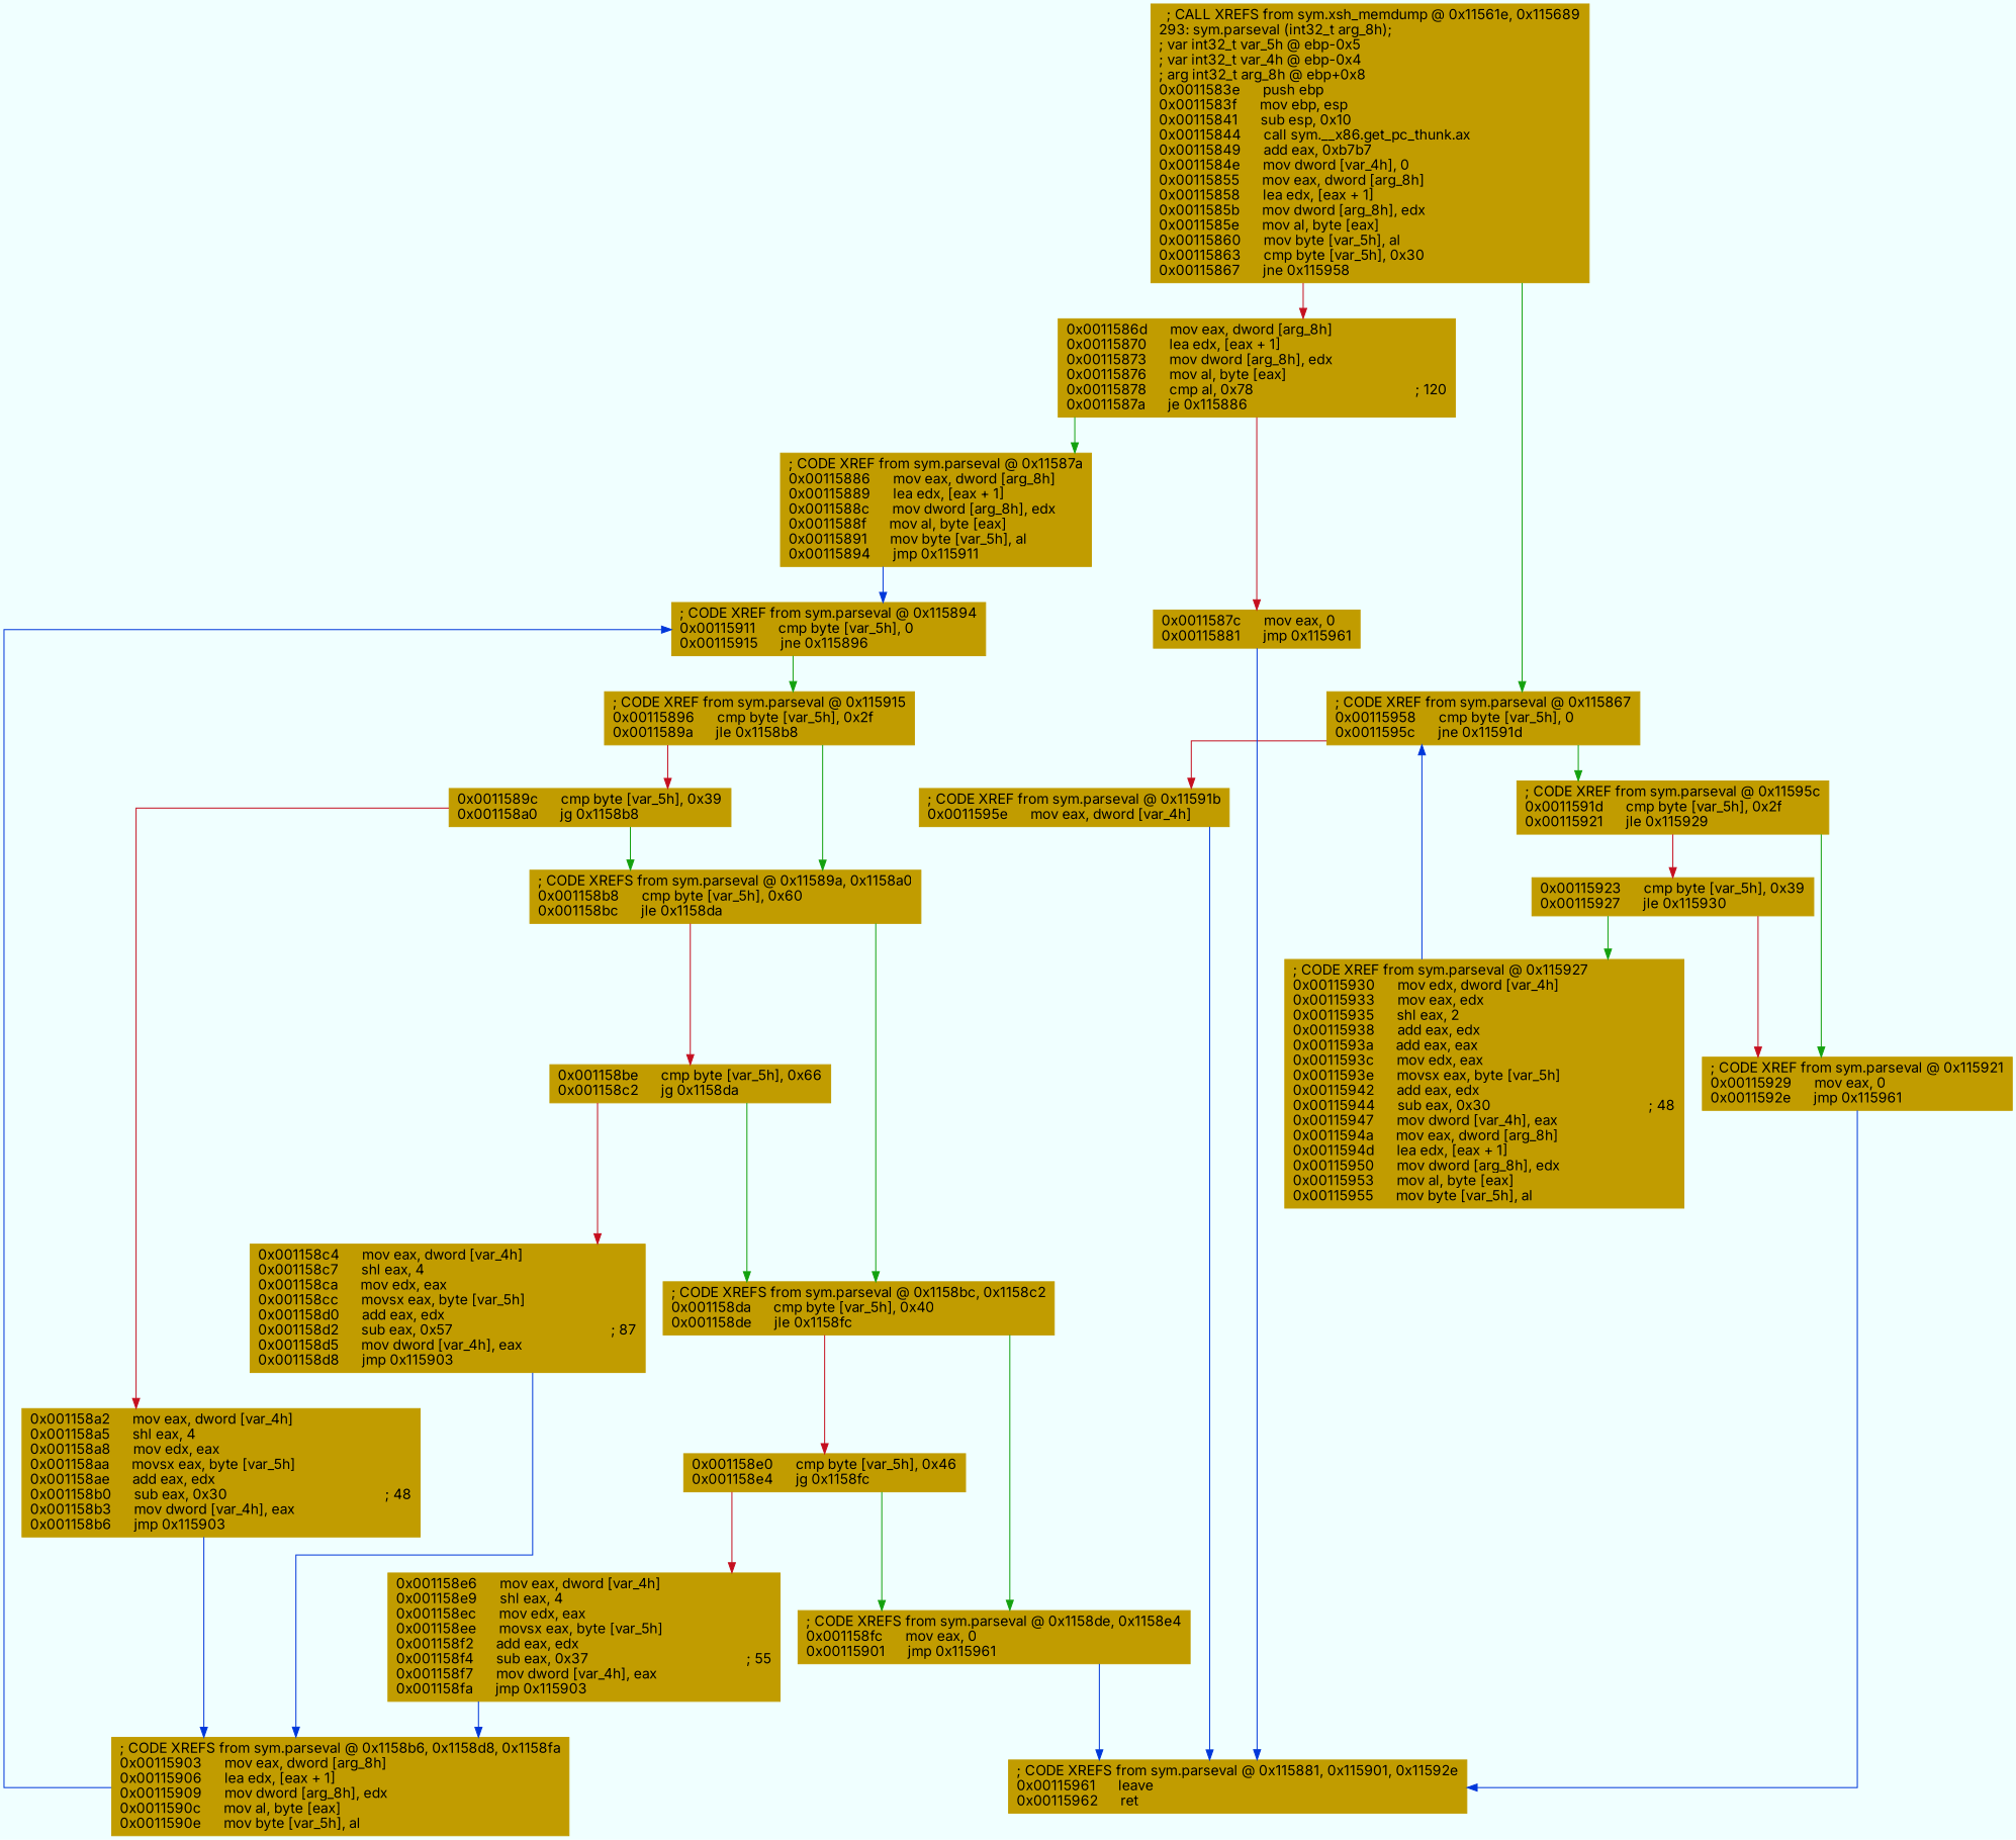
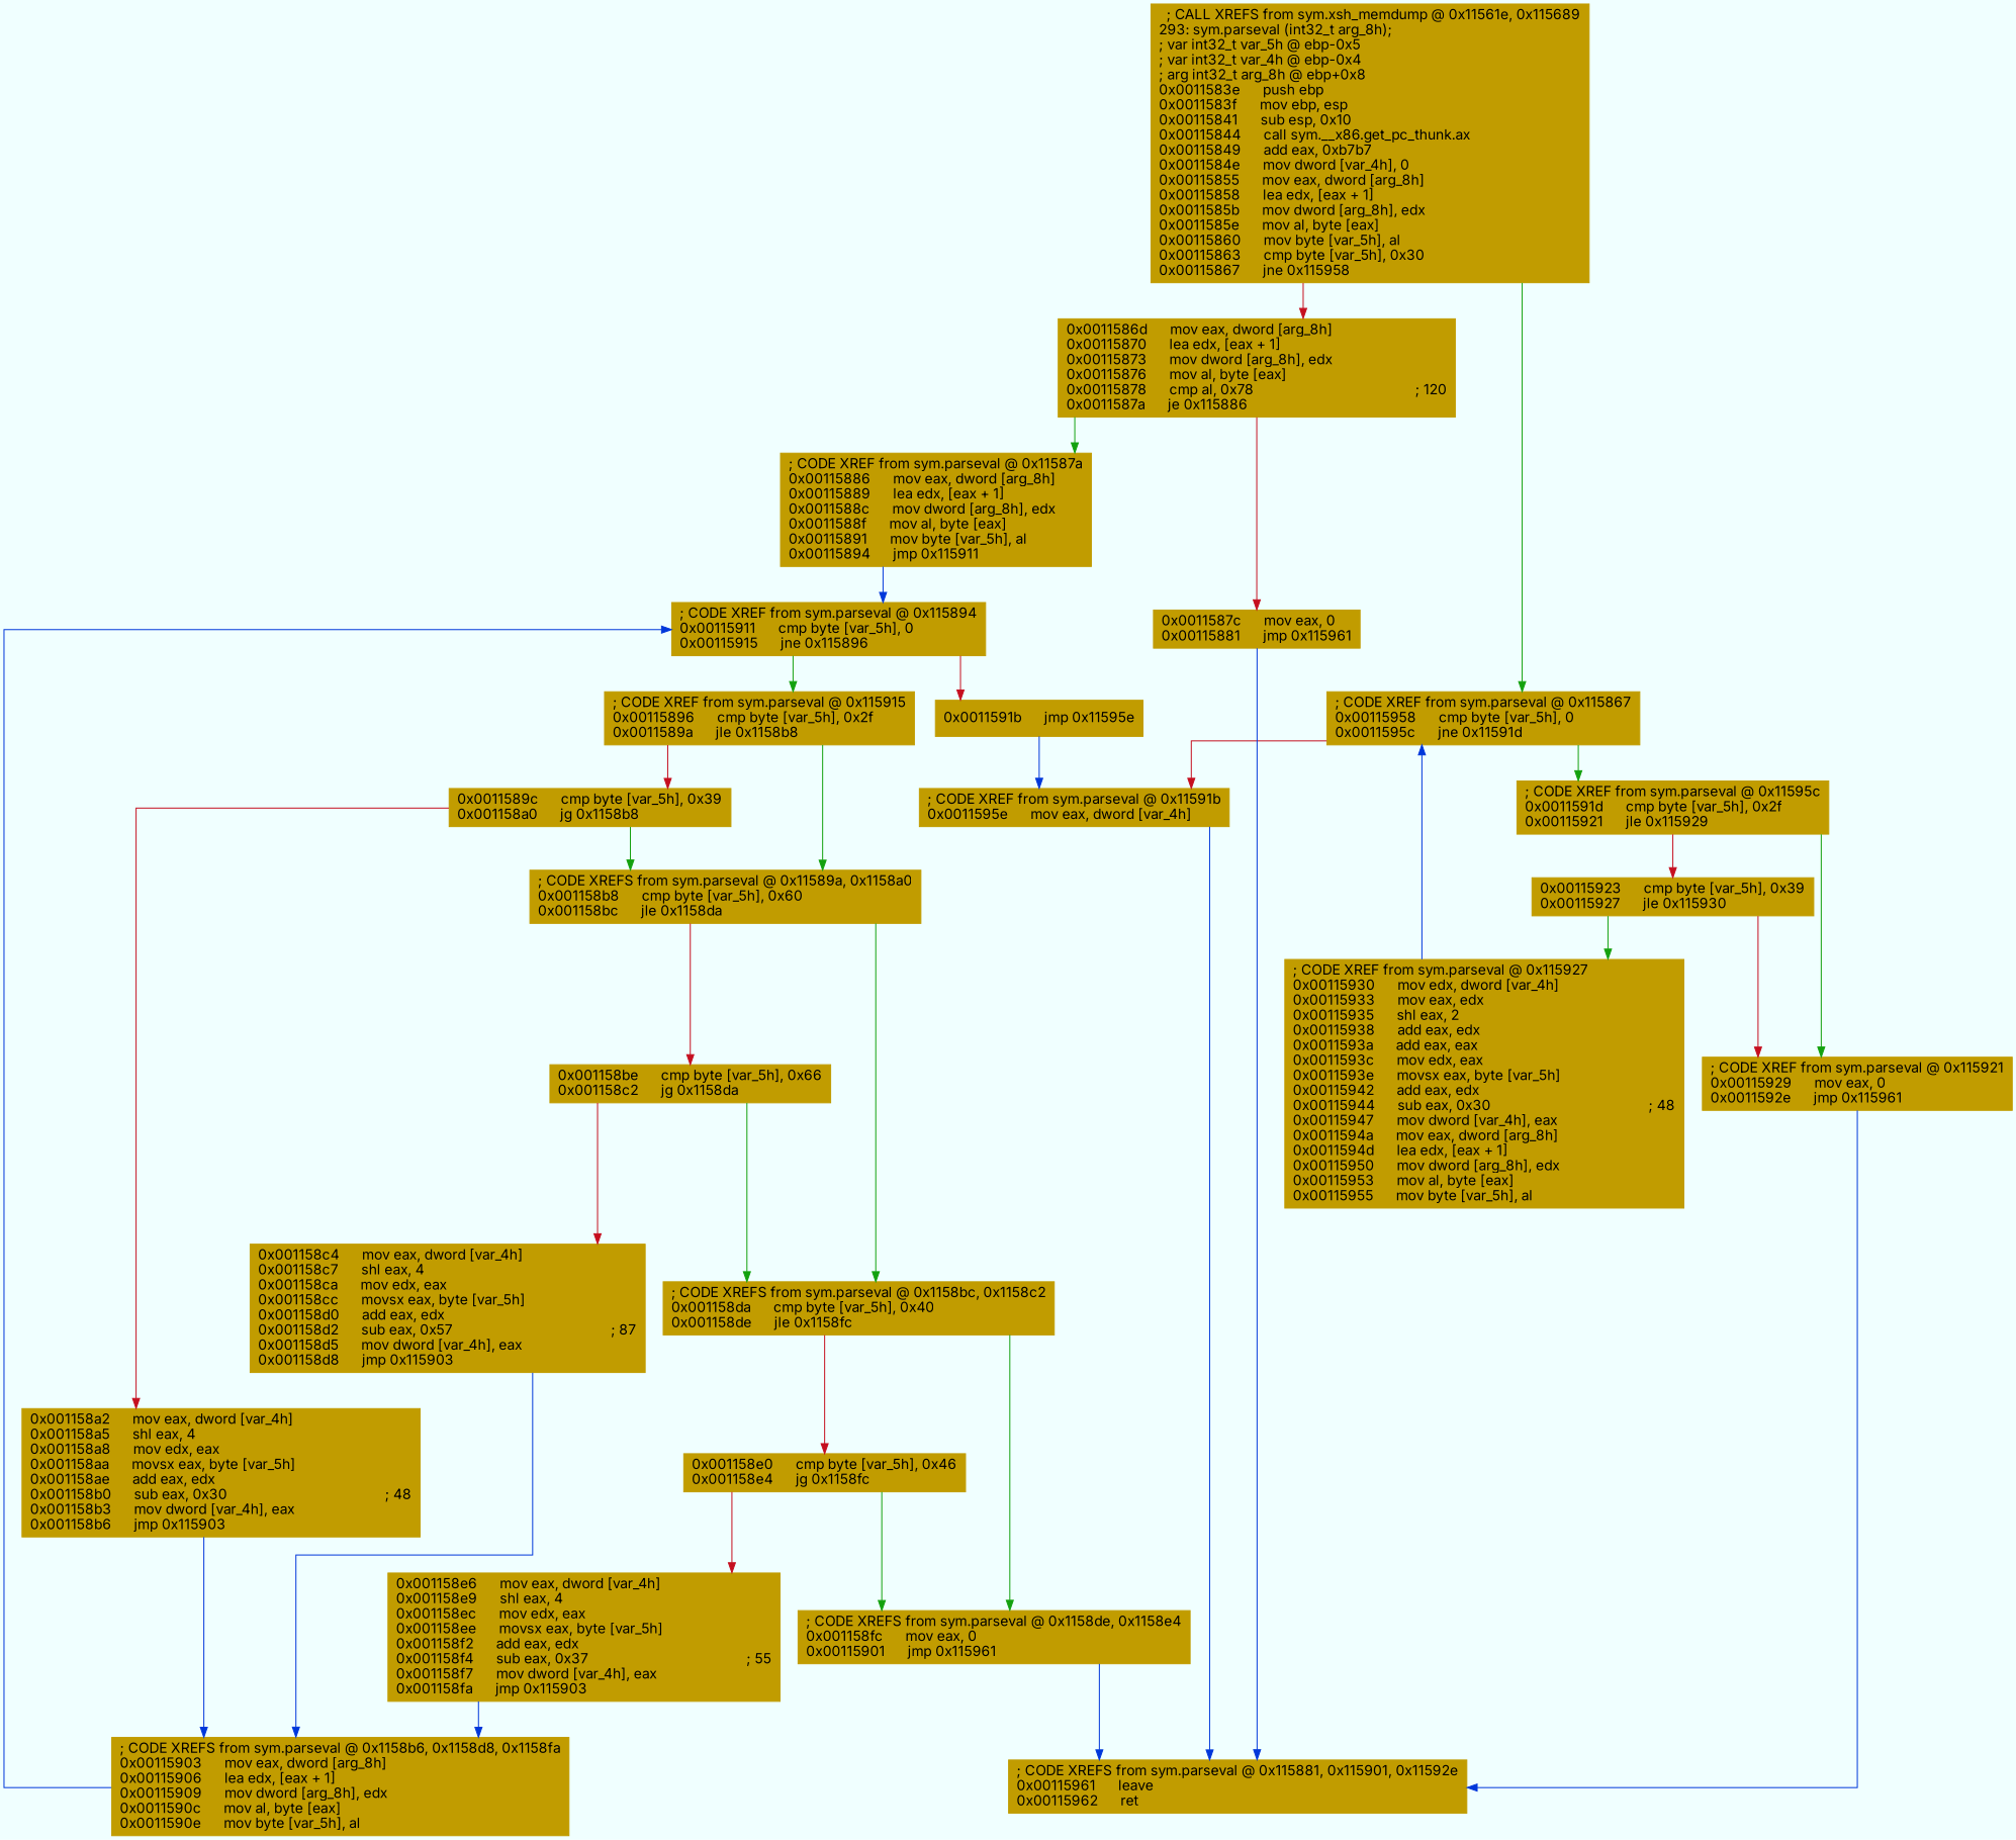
  digraph {
    bgcolor=azure
    fontname=Inter
    fontsize=8
    splines=ortho
    node [color="#c19c00" fillcolor="#c19c00" fontname=Inter shape=box style=filled]
    edge [arrowhead=normal color="#c50f1f" fontname=Inter]
    n1 [label="  ; CALL XREFS from sym.xsh_memdump @ 0x11561e, 0x115689\l293: sym.parseval (int32_t arg_8h);\l; var int32_t var_5h @ ebp-0x5\l; var int32_t var_4h @ ebp-0x4\l; arg int32_t arg_8h @ ebp+0x8\l0x0011583e      push ebp\l0x0011583f      mov ebp, esp\l0x00115841      sub esp, 0x10\l0x00115844      call sym.__x86.get_pc_thunk.ax\l0x00115849      add eax, 0xb7b7\l0x0011584e      mov dword [var_4h], 0\l0x00115855      mov eax, dword [arg_8h]\l0x00115858      lea edx, [eax + 1]\l0x0011585b      mov dword [arg_8h], edx\l0x0011585e      mov al, byte [eax]\l0x00115860      mov byte [var_5h], al\l0x00115863      cmp byte [var_5h], 0x30\l0x00115867      jne 0x115958\l"]
    n2 [label="0x0011586d      mov eax, dword [arg_8h]\l0x00115870      lea edx, [eax + 1]\l0x00115873      mov dword [arg_8h], edx\l0x00115876      mov al, byte [eax]\l0x00115878      cmp al, 0x78                                           ; 120\l0x0011587a      je 0x115886\l"]
    n3 [label="; CODE XREF from sym.parseval @ 0x115867\l0x00115958      cmp byte [var_5h], 0\l0x0011595c      jne 0x11591d\l"]
    n4 [label="0x0011587c      mov eax, 0\l0x00115881      jmp 0x115961\l"]
    n5 [label="; CODE XREF from sym.parseval @ 0x11587a\l0x00115886      mov eax, dword [arg_8h]\l0x00115889      lea edx, [eax + 1]\l0x0011588c      mov dword [arg_8h], edx\l0x0011588f      mov al, byte [eax]\l0x00115891      mov byte [var_5h], al\l0x00115894      jmp 0x115911\l"]
    n6 [label="; CODE XREFS from sym.parseval @ 0x115881, 0x115901, 0x11592e\l0x00115961      leave\l0x00115962      ret\l"]
    n7 [label="; CODE XREF from sym.parseval @ 0x115894\l0x00115911      cmp byte [var_5h], 0\l0x00115915      jne 0x115896\l"]
    n8 [label="; CODE XREF from sym.parseval @ 0x115915\l0x00115896      cmp byte [var_5h], 0x2f\l0x0011589a      jle 0x1158b8\l"]
    n9 [label="0x0011589c      cmp byte [var_5h], 0x39\l0x001158a0      jg 0x1158b8\l"]
    n10 [label="; CODE XREFS from sym.parseval @ 0x11589a, 0x1158a0\l0x001158b8      cmp byte [var_5h], 0x60\l0x001158bc      jle 0x1158da\l"]
    n11 [label="0x001158a2      mov eax, dword [var_4h]\l0x001158a5      shl eax, 4\l0x001158a8      mov edx, eax\l0x001158aa      movsx eax, byte [var_5h]\l0x001158ae      add eax, edx\l0x001158b0      sub eax, 0x30                                          ; 48\l0x001158b3      mov dword [var_4h], eax\l0x001158b6      jmp 0x115903\l"]
    n12 [label="; CODE XREFS from sym.parseval @ 0x1158b6, 0x1158d8, 0x1158fa\l0x00115903      mov eax, dword [arg_8h]\l0x00115906      lea edx, [eax + 1]\l0x00115909      mov dword [arg_8h], edx\l0x0011590c      mov al, byte [eax]\l0x0011590e      mov byte [var_5h], al\l"]
    n13 [label="0x001158be      cmp byte [var_5h], 0x66\l0x001158c2      jg 0x1158da\l"]
    n14 [label="; CODE XREFS from sym.parseval @ 0x1158bc, 0x1158c2\l0x001158da      cmp byte [var_5h], 0x40\l0x001158de      jle 0x1158fc\l"]
    n15 [label="0x001158c4      mov eax, dword [var_4h]\l0x001158c7      shl eax, 4\l0x001158ca      mov edx, eax\l0x001158cc      movsx eax, byte [var_5h]\l0x001158d0      add eax, edx\l0x001158d2      sub eax, 0x57                                          ; 87\l0x001158d5      mov dword [var_4h], eax\l0x001158d8      jmp 0x115903\l"]
    n16 [label="0x001158e0      cmp byte [var_5h], 0x46\l0x001158e4      jg 0x1158fc\l"]
    n17 [label="; CODE XREFS from sym.parseval @ 0x1158de, 0x1158e4\l0x001158fc      mov eax, 0\l0x00115901      jmp 0x115961\l"]
    n18 [label="0x001158e6      mov eax, dword [var_4h]\l0x001158e9      shl eax, 4\l0x001158ec      mov edx, eax\l0x001158ee      movsx eax, byte [var_5h]\l0x001158f2      add eax, edx\l0x001158f4      sub eax, 0x37                                          ; 55\l0x001158f7      mov dword [var_4h], eax\l0x001158fa      jmp 0x115903\l"]
+   n19 [label="0x0011591b      jmp 0x11595e\l"]
    n20 [label="; CODE XREF from sym.parseval @ 0x11591b\l0x0011595e      mov eax, dword [var_4h]\l"]
    n21 [label="; CODE XREF from sym.parseval @ 0x11595c\l0x0011591d      cmp byte [var_5h], 0x2f\l0x00115921      jle 0x115929\l"]
    n22 [label="0x00115923      cmp byte [var_5h], 0x39\l0x00115927      jle 0x115930\l"]
    n23 [label="; CODE XREF from sym.parseval @ 0x115921\l0x00115929      mov eax, 0\l0x0011592e      jmp 0x115961\l"]
    n24 [label="; CODE XREF from sym.parseval @ 0x115927\l0x00115930      mov edx, dword [var_4h]\l0x00115933      mov eax, edx\l0x00115935      shl eax, 2\l0x00115938      add eax, edx\l0x0011593a      add eax, eax\l0x0011593c      mov edx, eax\l0x0011593e      movsx eax, byte [var_5h]\l0x00115942      add eax, edx\l0x00115944      sub eax, 0x30                                          ; 48\l0x00115947      mov dword [var_4h], eax\l0x0011594a      mov eax, dword [arg_8h]\l0x0011594d      lea edx, [eax + 1]\l0x00115950      mov dword [arg_8h], edx\l0x00115953      mov al, byte [eax]\l0x00115955      mov byte [var_5h], al\l"]
    n1 -> n2
    n1 -> n3 [color="#13a10e"]
    n2 -> n4
    n2 -> n5 [color="#13a10e"]
    n3 -> n20
    n3 -> n21 [color="#13a10e"]
    n4 -> n6 [color="#0037da"]
    n5 -> n7 [color="#0037da"]
    n7 -> n8 [color="#13a10e"]
+   n7 -> n19
    n8 -> n9
    n8 -> n10 [color="#13a10e"]
    n9 -> n10 [color="#13a10e"]
    n9 -> n11
    n10 -> n13
    n10 -> n14 [color="#13a10e"]
    n11 -> n12 [color="#0037da"]
    n12 -> n7 [color="#0037da"]
    n13 -> n14 [color="#13a10e"]
    n13 -> n15
    n14 -> n16
    n14 -> n17 [color="#13a10e"]
    n15 -> n12 [color="#0037da"]
    n16 -> n17 [color="#13a10e"]
    n16 -> n18
    n17 -> n6 [color="#0037da"]
    n18 -> n12 [color="#0037da"]
+   n19 -> n20 [color="#0037da"]
    n20 -> n6 [color="#0037da"]
    n21 -> n22
    n21 -> n23 [color="#13a10e"]
    n22 -> n23
    n22 -> n24 [color="#13a10e"]
    n23 -> n6 [color="#0037da"]
    n24 -> n3 [color="#0037da"]
  }
